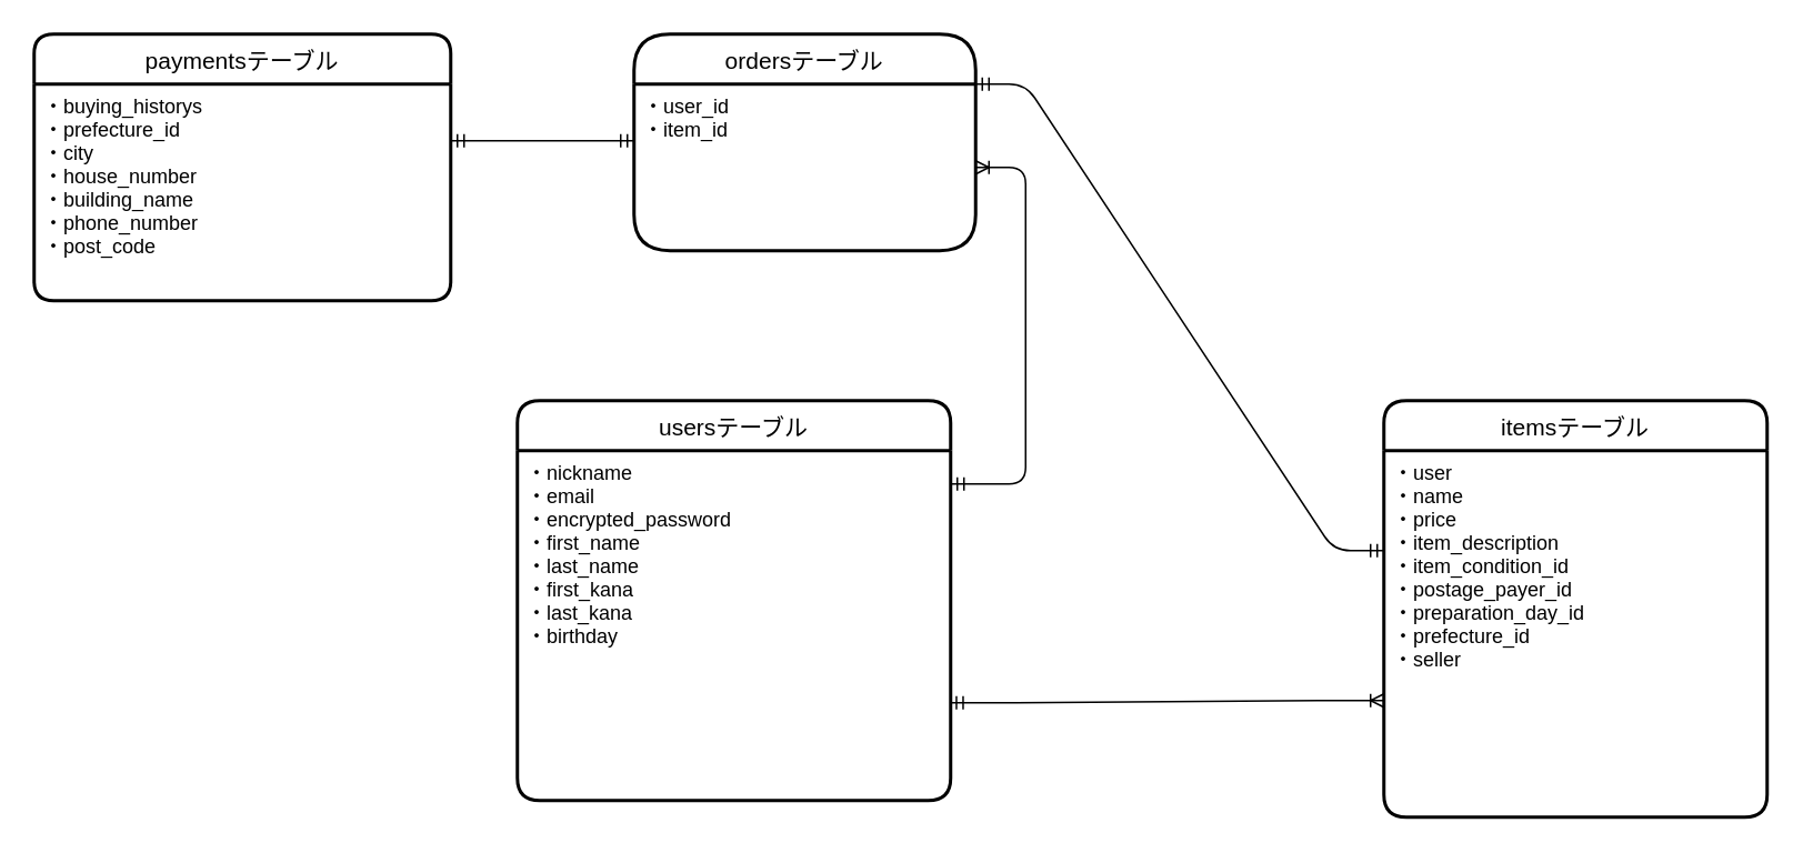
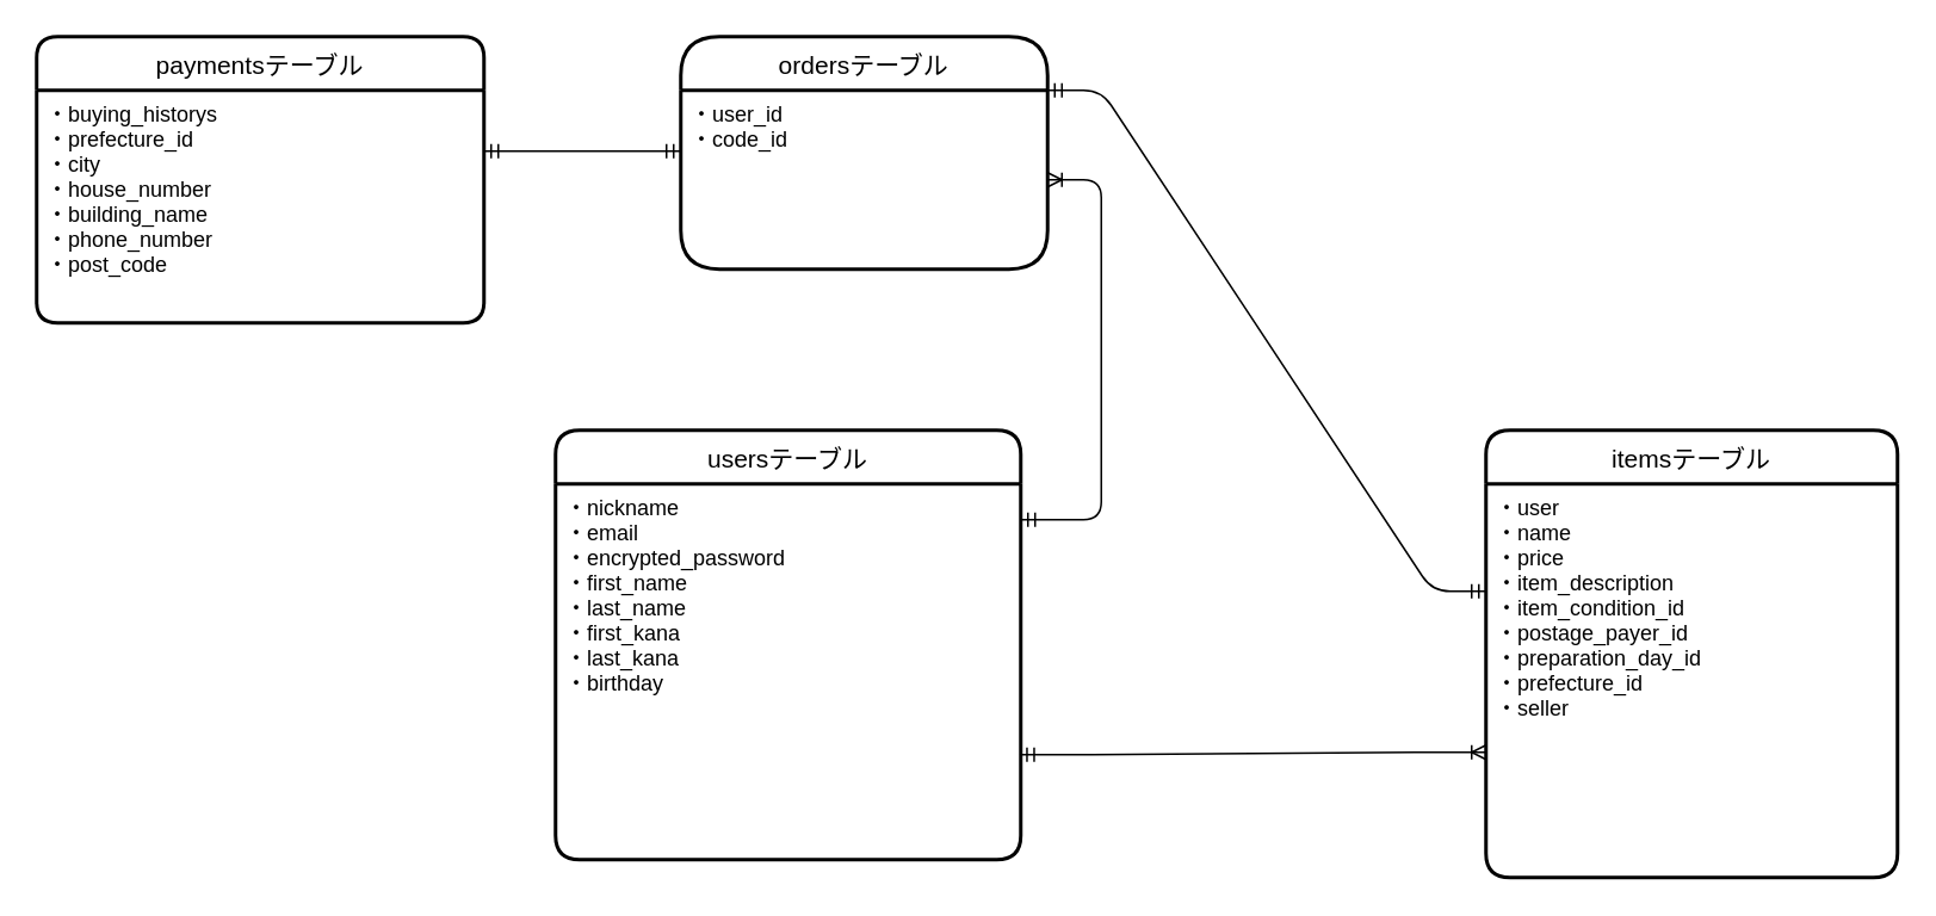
  <mxCell id="0" />
  <mxCell id="1" parent="0" />
  <mxCell id="2" value="usersテーブル" style="swimlane;childLayout=stackLayout;horizontal=1;startSize=30;horizontalStack=0;rounded=1;fontSize=14;fontStyle=0;strokeWidth=2;resizeParent=0;resizeLast=1;shadow=0;dashed=0;align=center;" parent="1" vertex="1"><mxGeometry x="310" y="240" width="260" height="240" as="geometry" /></mxCell>
  <mxCell id="3" value="・nickname&#10;・email&#10;・encrypted_password&#10;・first_name&#10;・last_name&#10;・first_kana&#10;・last_kana&#10;・birthday&#10;&#10;" style="align=left;strokeColor=none;fillColor=none;spacingLeft=4;fontSize=12;verticalAlign=top;resizable=0;rotatable=0;part=1;" parent="2" vertex="1"><mxGeometry y="30" width="260" height="210" as="geometry" /></mxCell>
  <mxCell id="4" value="itemsテーブル" style="swimlane;childLayout=stackLayout;horizontal=1;startSize=30;horizontalStack=0;rounded=1;fontSize=14;fontStyle=0;strokeWidth=2;resizeParent=0;resizeLast=1;shadow=0;dashed=0;align=center;" parent="1" vertex="1"><mxGeometry x="830" y="240" width="230" height="250" as="geometry" /></mxCell>
  <mxCell id="5" value="・user&#10;・name&#10;・price&#10;・item_description&#10;・item_condition_id&#10;・postage_payer_id&#10;・preparation_day_id&#10;・prefecture_id&#10;・seller&#10;&#10;" style="align=left;strokeColor=none;fillColor=none;spacingLeft=4;fontSize=12;verticalAlign=top;resizable=0;rotatable=0;part=1;" parent="4" vertex="1"><mxGeometry y="30" width="230" height="220" as="geometry" /></mxCell>
  <mxCell id="6" value="ordersテーブル" style="swimlane;childLayout=stackLayout;horizontal=1;startSize=30;horizontalStack=0;rounded=1;fontSize=14;fontStyle=0;strokeWidth=2;resizeParent=0;resizeLast=1;shadow=0;dashed=0;align=center;arcSize=24;" parent="1" vertex="1"><mxGeometry x="380" y="20" width="205" height="130" as="geometry" /></mxCell>
- <mxCell id="7" value="・user_id&#10;・item_id&#10;" style="align=left;strokeColor=none;fillColor=none;spacingLeft=4;fontSize=12;verticalAlign=top;resizable=0;rotatable=0;part=1;" parent="6" vertex="1"><mxGeometry y="30" width="205" height="100" as="geometry" /></mxCell>
+ <mxCell id="7" value="・user_id&#10;・code_id&#10;" style="align=left;strokeColor=none;fillColor=none;spacingLeft=4;fontSize=12;verticalAlign=top;resizable=0;rotatable=0;part=1;" parent="6" vertex="1"><mxGeometry y="30" width="205" height="100" as="geometry" /></mxCell>
  <mxCell id="8" value="paymentsテーブル" style="swimlane;childLayout=stackLayout;horizontal=1;startSize=30;horizontalStack=0;rounded=1;fontSize=14;fontStyle=0;strokeWidth=2;resizeParent=0;resizeLast=1;shadow=0;dashed=0;align=center;arcSize=13;" parent="1" vertex="1"><mxGeometry x="20" y="20" width="250" height="160" as="geometry" /></mxCell>
  <mxCell id="9" value="・buying_historys&#10;・prefecture_id&#10;・city&#10;・house_number&#10;・building_name&#10;・phone_number&#10;・post_code" style="align=left;strokeColor=none;fillColor=none;spacingLeft=4;fontSize=12;verticalAlign=top;resizable=0;rotatable=0;part=1;" parent="8" vertex="1"><mxGeometry y="30" width="250" height="130" as="geometry" /></mxCell>
  <mxCell id="10" value="" style="edgeStyle=entityRelationEdgeStyle;fontSize=12;html=1;endArrow=ERoneToMany;startArrow=ERmandOne;exitX=0.998;exitY=0.721;exitDx=0;exitDy=0;exitPerimeter=0;" parent="1" source="3" edge="1"><mxGeometry width="100" height="100" relative="1" as="geometry"><mxPoint x="570" y="430" as="sourcePoint" /><mxPoint x="830" y="420" as="targetPoint" /></mxGeometry></mxCell>
  <mxCell id="11" value="" style="edgeStyle=entityRelationEdgeStyle;fontSize=12;html=1;endArrow=ERoneToMany;startArrow=ERmandOne;" parent="1" target="7" edge="1"><mxGeometry width="100" height="100" relative="1" as="geometry"><mxPoint x="570" y="290" as="sourcePoint" /><mxPoint x="670" y="190" as="targetPoint" /></mxGeometry></mxCell>
  <mxCell id="12" value="" style="edgeStyle=entityRelationEdgeStyle;fontSize=12;html=1;endArrow=ERmandOne;startArrow=ERmandOne;" parent="1" edge="1"><mxGeometry width="100" height="100" relative="1" as="geometry"><mxPoint x="270" y="84" as="sourcePoint" /><mxPoint x="380" y="84" as="targetPoint" /></mxGeometry></mxCell>
  <mxCell id="13" value="" style="edgeStyle=entityRelationEdgeStyle;fontSize=12;html=1;endArrow=ERmandOne;startArrow=ERmandOne;exitX=1;exitY=0;exitDx=0;exitDy=0;" parent="1" source="7" edge="1"><mxGeometry width="100" height="100" relative="1" as="geometry"><mxPoint x="890" y="210" as="sourcePoint" /><mxPoint x="830" y="330" as="targetPoint" /></mxGeometry></mxCell>
